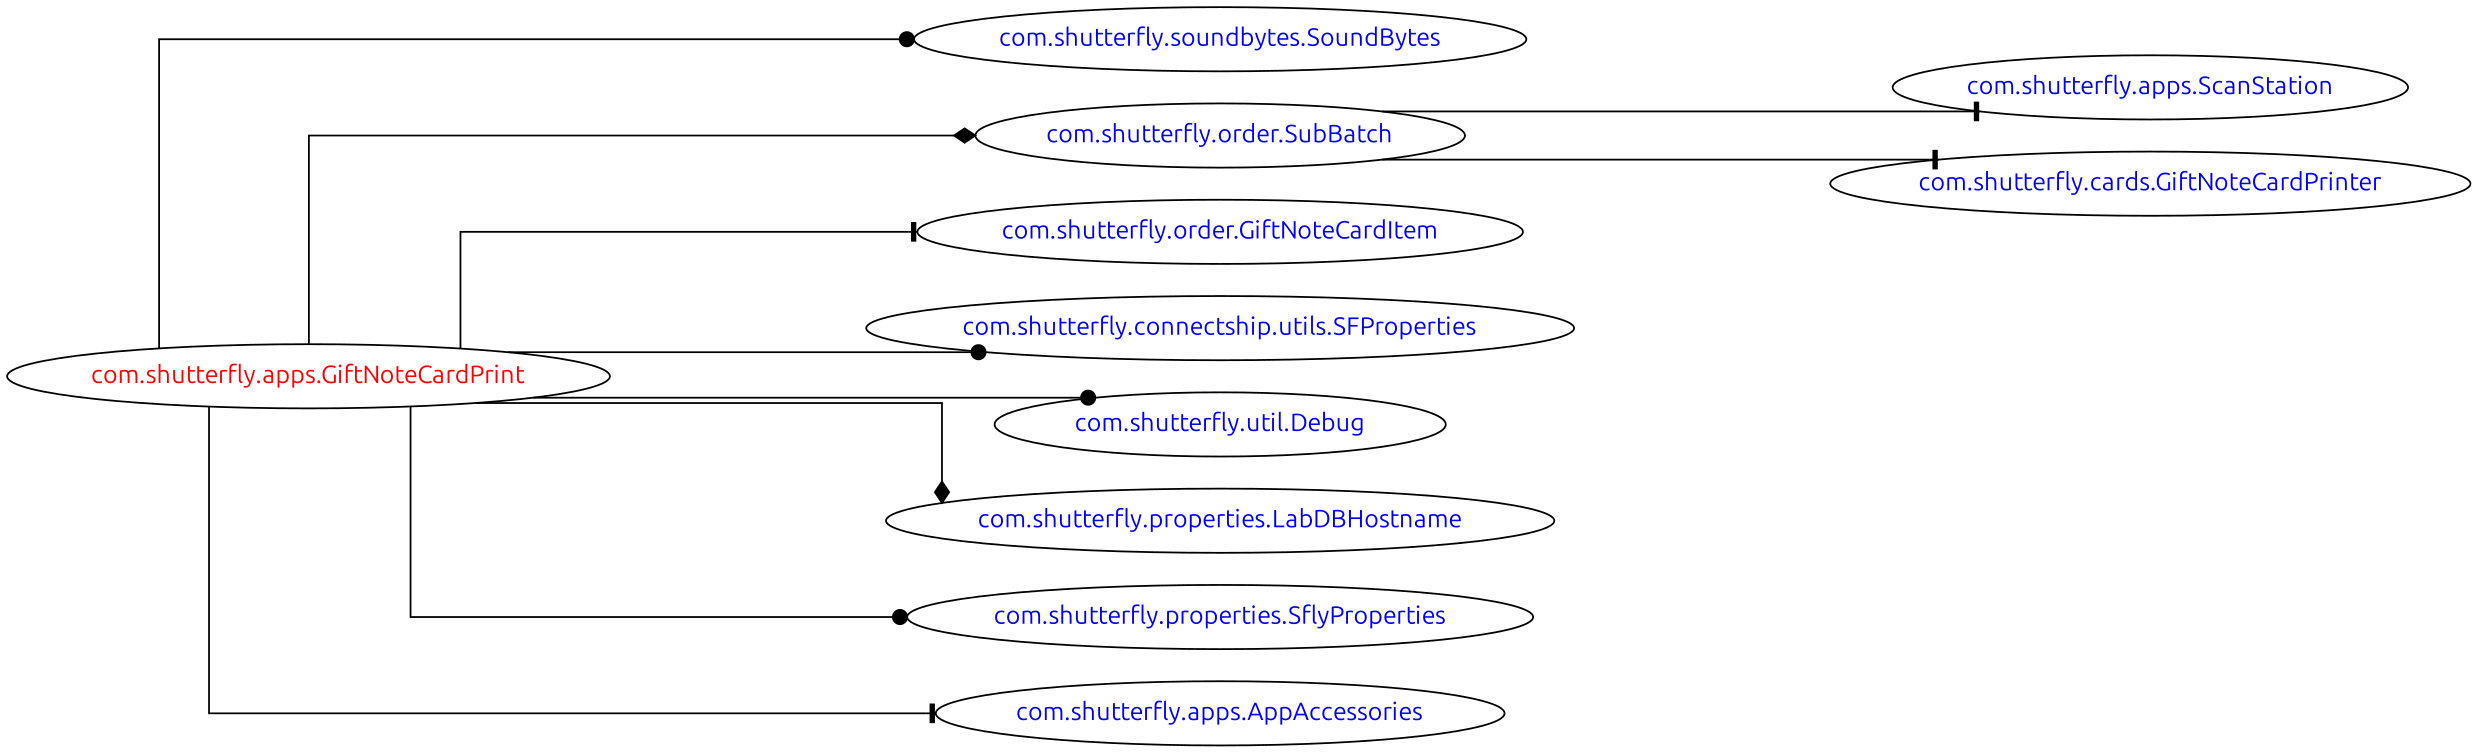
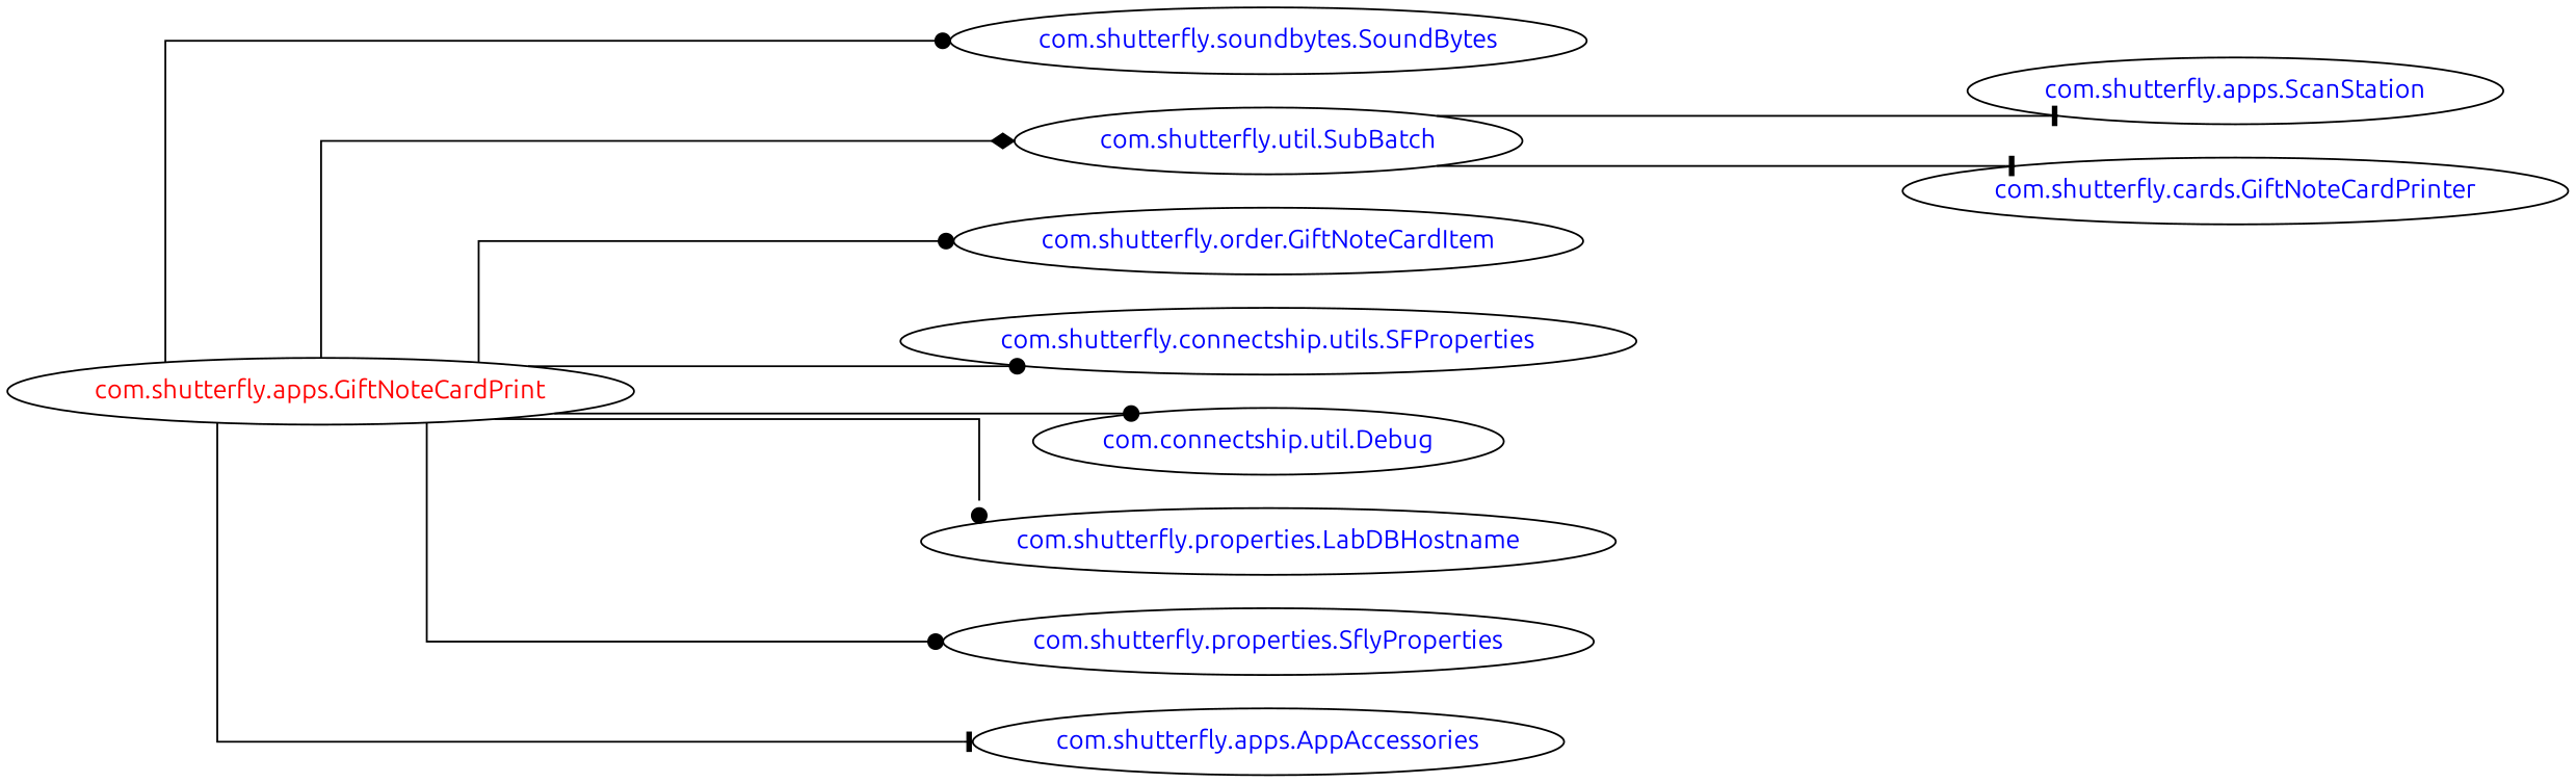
  digraph {
    concentrate=true
    fontname=Ubuntu
    rankdir=LR
    ranksep=2.0
    splines=ortho
    node [fontcolor=blue fontname=Ubuntu]
    edge [arrowhead=dot fontname=Ubuntu]
    "com.shutterfly.apps.GiftNoteCardPrint" [fontcolor=red]
    "com.shutterfly.soundbytes.SoundBytes"
-   "com.shutterfly.order.SubBatch"
+   "com.shutterfly.order.SubBatch" [label="com.shutterfly.util.SubBatch"]
    "com.shutterfly.order.GiftNoteCardItem"
    "com.shutterfly.connectship.utils.SFProperties"
-   "com.shutterfly.util.Debug"
+   "com.shutterfly.util.Debug" [label="com.connectship.util.Debug"]
    "com.shutterfly.properties.LabDBHostname"
    "com.shutterfly.properties.SflyProperties"
    "com.shutterfly.apps.AppAccessories"
    "com.shutterfly.apps.ScanStation"
    "com.shutterfly.cards.GiftNoteCardPrinter"
    "com.shutterfly.apps.GiftNoteCardPrint" -> "com.shutterfly.soundbytes.SoundBytes"
    "com.shutterfly.apps.GiftNoteCardPrint" -> "com.shutterfly.order.SubBatch" [arrowhead=diamond]
-   "com.shutterfly.apps.GiftNoteCardPrint" -> "com.shutterfly.order.GiftNoteCardItem" [arrowhead=tee]
+   "com.shutterfly.apps.GiftNoteCardPrint" -> "com.shutterfly.order.GiftNoteCardItem"
    "com.shutterfly.apps.GiftNoteCardPrint" -> "com.shutterfly.connectship.utils.SFProperties"
    "com.shutterfly.apps.GiftNoteCardPrint" -> "com.shutterfly.util.Debug"
-   "com.shutterfly.apps.GiftNoteCardPrint" -> "com.shutterfly.properties.LabDBHostname" [arrowhead=diamond]
+   "com.shutterfly.apps.GiftNoteCardPrint" -> "com.shutterfly.properties.LabDBHostname"
    "com.shutterfly.apps.GiftNoteCardPrint" -> "com.shutterfly.properties.SflyProperties"
    "com.shutterfly.apps.GiftNoteCardPrint" -> "com.shutterfly.apps.AppAccessories" [arrowhead=tee]
    "com.shutterfly.order.SubBatch" -> "com.shutterfly.apps.ScanStation" [arrowhead=tee]
    "com.shutterfly.order.SubBatch" -> "com.shutterfly.cards.GiftNoteCardPrinter" [arrowhead=tee]
  }
